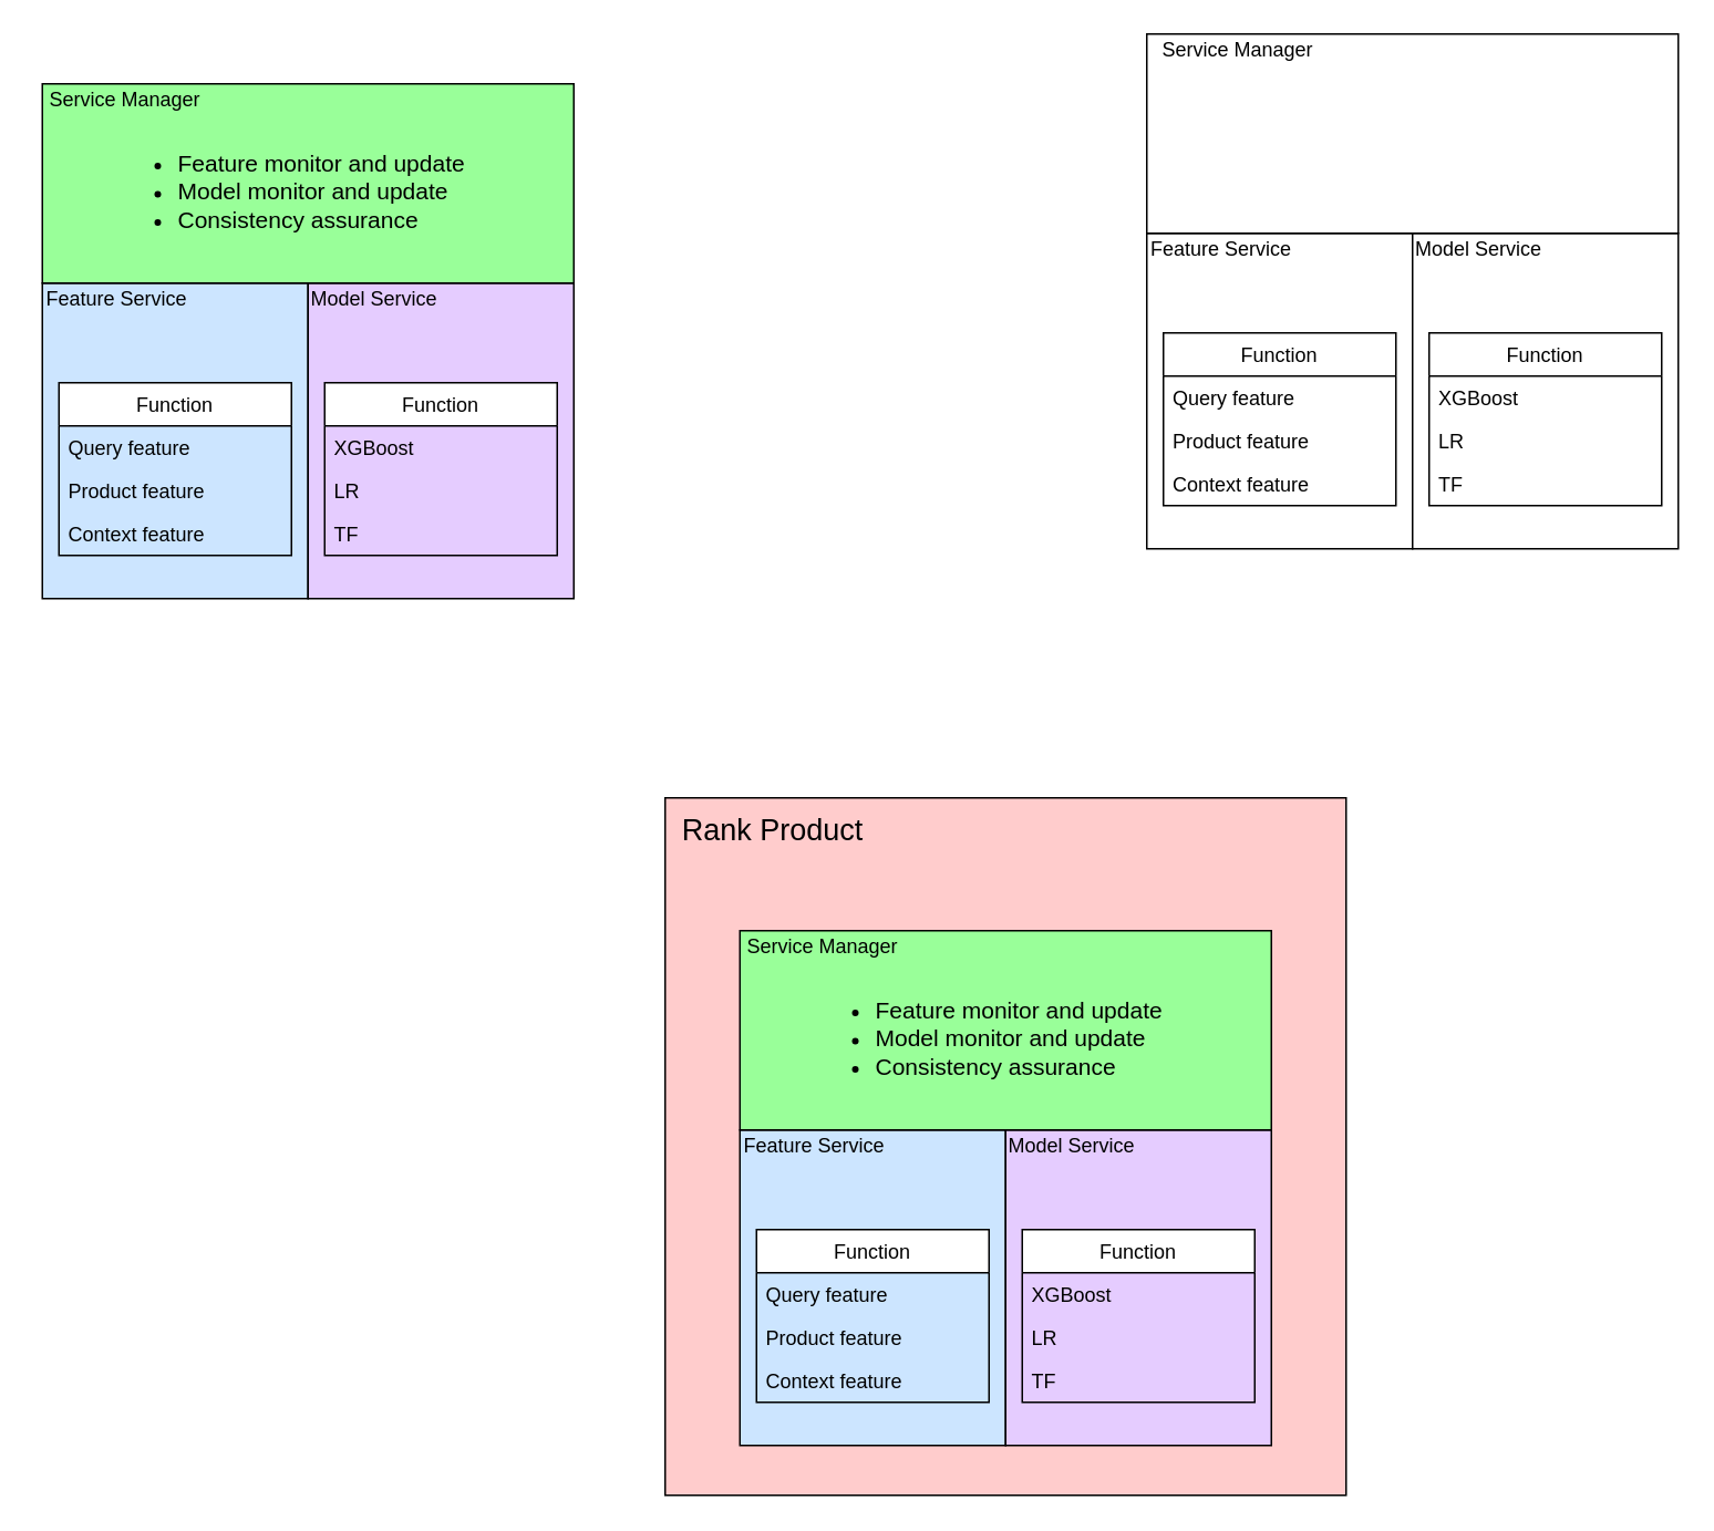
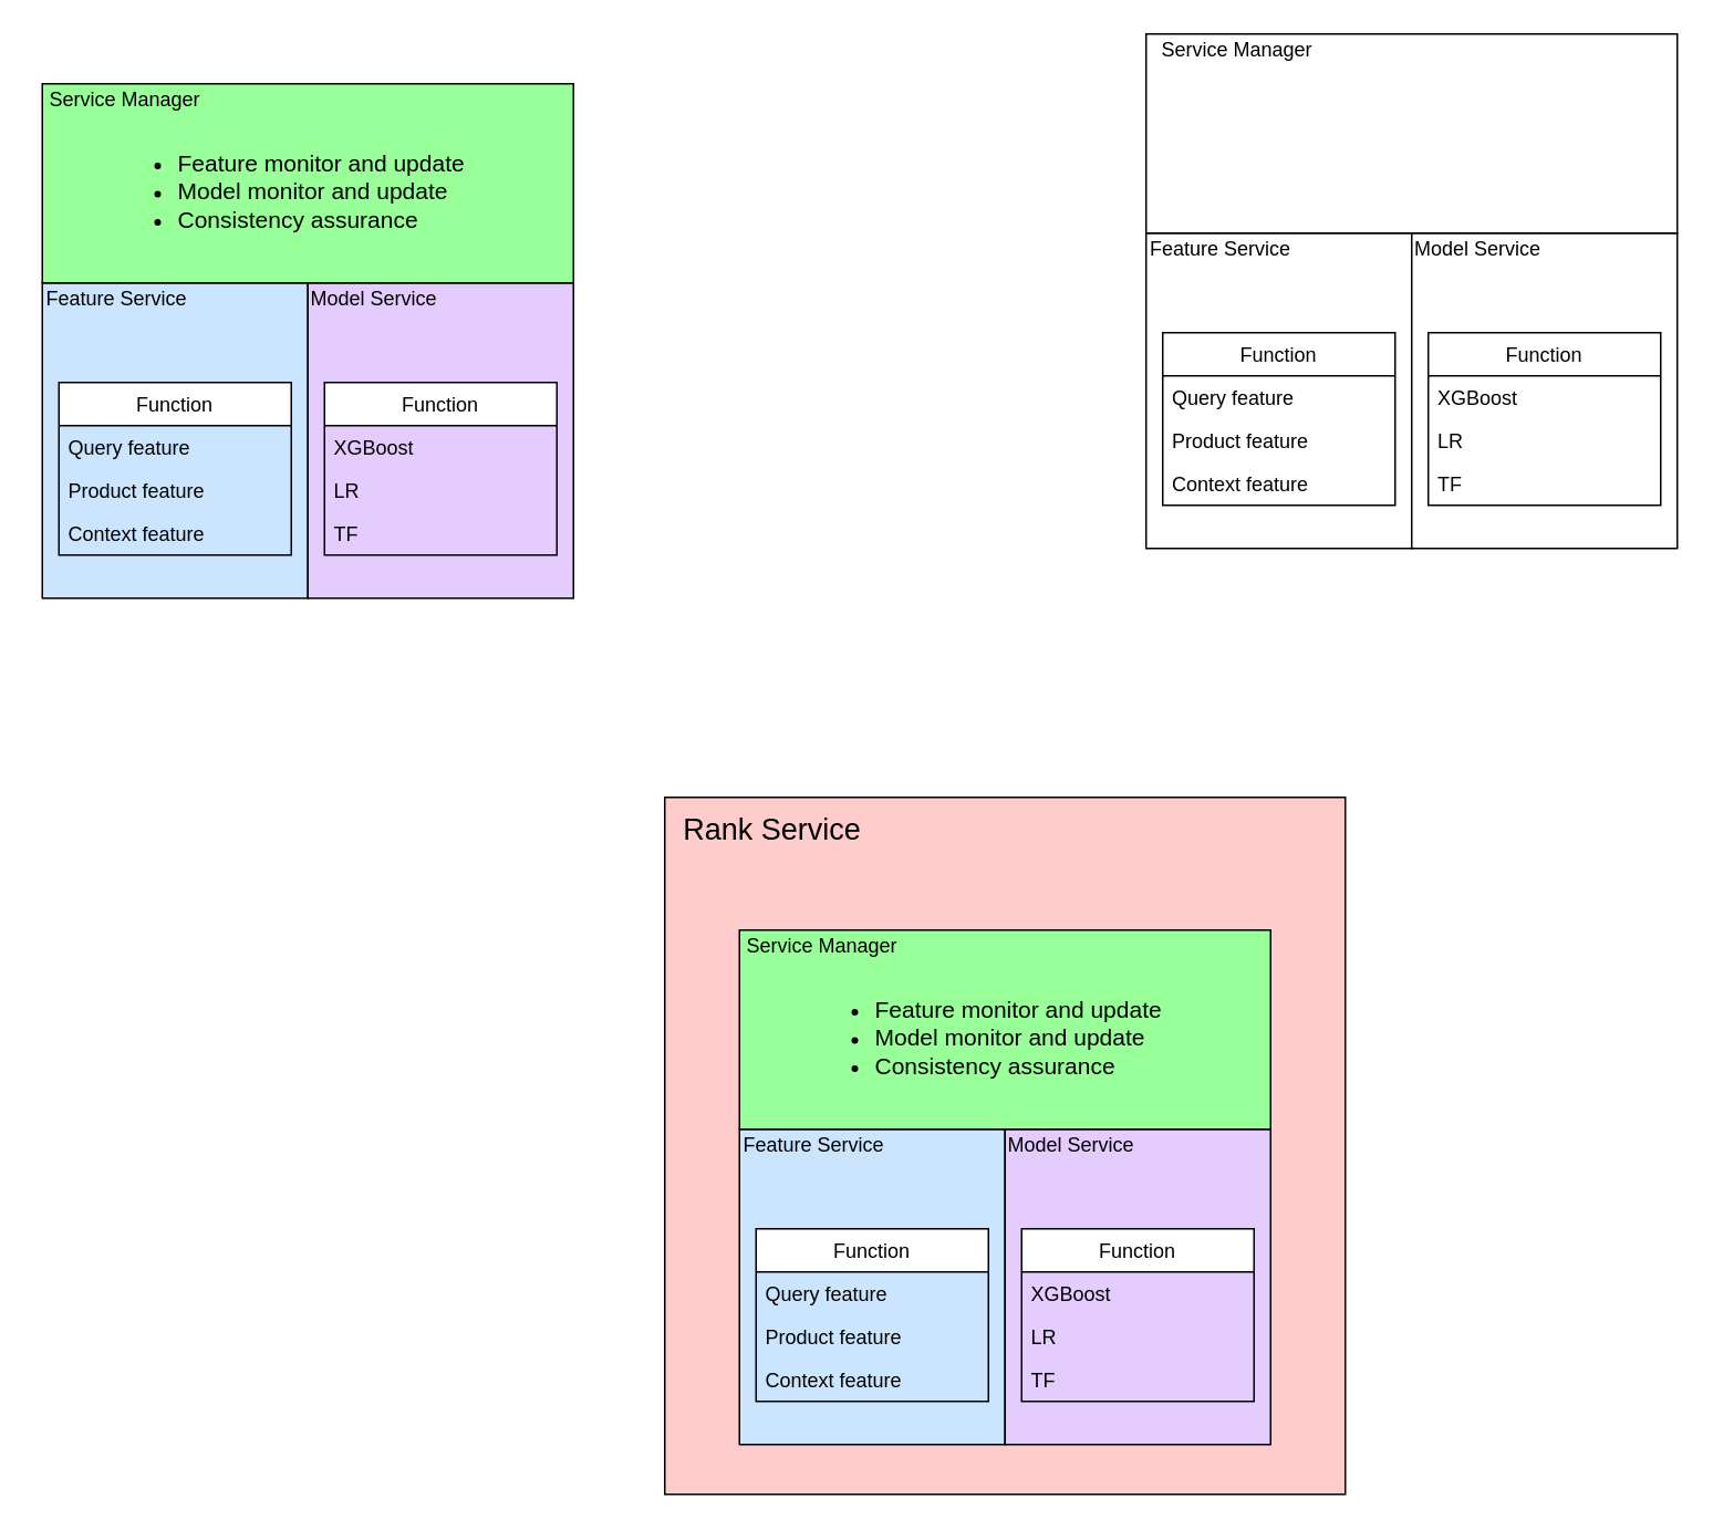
  <mxCell id="0" />
  <mxCell id="1" parent="0" />
  <mxCell id="2" value="" style="rounded=0;whiteSpace=wrap;html=1;" vertex="1" parent="1"><mxGeometry x="690" y="140" width="160" height="190" as="geometry" /></mxCell>
  <mxCell id="3" value="Feature Service" style="text;html=1;strokeColor=none;fillColor=none;align=center;verticalAlign=middle;whiteSpace=wrap;rounded=0;" vertex="1" parent="1"><mxGeometry x="690" y="140" width="90" height="20" as="geometry" /></mxCell>
  <mxCell id="4" value="Function" style="swimlane;fontStyle=0;childLayout=stackLayout;horizontal=1;startSize=26;horizontalStack=0;resizeParent=1;resizeParentMax=0;resizeLast=0;collapsible=1;marginBottom=0;" vertex="1" parent="1"><mxGeometry x="700" y="200" width="140" height="104" as="geometry" /></mxCell>
  <mxCell id="5" value="Query feature" style="text;strokeColor=none;fillColor=none;align=left;verticalAlign=top;spacingLeft=4;spacingRight=4;overflow=hidden;rotatable=0;points=[[0,0.5],[1,0.5]];portConstraint=eastwest;" vertex="1" parent="4"><mxGeometry y="26" width="140" height="26" as="geometry" /></mxCell>
  <mxCell id="6" value="Product feature" style="text;strokeColor=none;fillColor=none;align=left;verticalAlign=top;spacingLeft=4;spacingRight=4;overflow=hidden;rotatable=0;points=[[0,0.5],[1,0.5]];portConstraint=eastwest;" vertex="1" parent="4"><mxGeometry y="52" width="140" height="26" as="geometry" /></mxCell>
  <mxCell id="7" value="Context feature" style="text;strokeColor=none;fillColor=none;align=left;verticalAlign=top;spacingLeft=4;spacingRight=4;overflow=hidden;rotatable=0;points=[[0,0.5],[1,0.5]];portConstraint=eastwest;" vertex="1" parent="4"><mxGeometry y="78" width="140" height="26" as="geometry" /></mxCell>
  <mxCell id="8" value="" style="rounded=0;whiteSpace=wrap;html=1;" vertex="1" parent="1"><mxGeometry x="850" y="140" width="160" height="190" as="geometry" /></mxCell>
  <mxCell id="9" value="Model Service" style="text;html=1;strokeColor=none;fillColor=none;align=center;verticalAlign=middle;whiteSpace=wrap;rounded=0;" vertex="1" parent="1"><mxGeometry x="850" y="140" width="80" height="20" as="geometry" /></mxCell>
  <mxCell id="10" value="Function" style="swimlane;fontStyle=0;childLayout=stackLayout;horizontal=1;startSize=26;horizontalStack=0;resizeParent=1;resizeParentMax=0;resizeLast=0;collapsible=1;marginBottom=0;" vertex="1" parent="1"><mxGeometry x="860" y="200" width="140" height="104" as="geometry" /></mxCell>
  <mxCell id="11" value="XGBoost" style="text;strokeColor=none;fillColor=none;align=left;verticalAlign=top;spacingLeft=4;spacingRight=4;overflow=hidden;rotatable=0;points=[[0,0.5],[1,0.5]];portConstraint=eastwest;" vertex="1" parent="10"><mxGeometry y="26" width="140" height="26" as="geometry" /></mxCell>
  <mxCell id="12" value="LR" style="text;strokeColor=none;fillColor=none;align=left;verticalAlign=top;spacingLeft=4;spacingRight=4;overflow=hidden;rotatable=0;points=[[0,0.5],[1,0.5]];portConstraint=eastwest;" vertex="1" parent="10"><mxGeometry y="52" width="140" height="26" as="geometry" /></mxCell>
  <mxCell id="13" value="TF" style="text;strokeColor=none;fillColor=none;align=left;verticalAlign=top;spacingLeft=4;spacingRight=4;overflow=hidden;rotatable=0;points=[[0,0.5],[1,0.5]];portConstraint=eastwest;" vertex="1" parent="10"><mxGeometry y="78" width="140" height="26" as="geometry" /></mxCell>
  <mxCell id="14" value="" style="rounded=0;whiteSpace=wrap;html=1;" vertex="1" parent="1"><mxGeometry x="690" y="20" width="320" height="120" as="geometry" /></mxCell>
  <mxCell id="15" value="Service Manager" style="text;html=1;strokeColor=none;fillColor=none;align=center;verticalAlign=middle;whiteSpace=wrap;rounded=0;" vertex="1" parent="1"><mxGeometry x="690" y="20" width="110" height="20" as="geometry" /></mxCell>
  <mxCell id="16" value="" style="rounded=0;whiteSpace=wrap;html=1;fillColor=#FFCCCC;" vertex="1" parent="1"><mxGeometry x="400" y="480" width="410" height="420" as="geometry" /></mxCell>
  <mxCell id="17" value="" style="rounded=0;whiteSpace=wrap;html=1;fillColor=#CCE5FF;" vertex="1" parent="1"><mxGeometry x="445" y="680" width="160" height="190" as="geometry" /></mxCell>
  <mxCell id="18" value="Feature Service" style="text;html=1;strokeColor=none;fillColor=none;align=center;verticalAlign=middle;whiteSpace=wrap;rounded=0;" vertex="1" parent="1"><mxGeometry x="445" y="680" width="90" height="20" as="geometry" /></mxCell>
  <mxCell id="19" value="Function" style="swimlane;fontStyle=0;childLayout=stackLayout;horizontal=1;startSize=26;horizontalStack=0;resizeParent=1;resizeParentMax=0;resizeLast=0;collapsible=1;marginBottom=0;" vertex="1" parent="1"><mxGeometry x="455" y="740" width="140" height="104" as="geometry" /></mxCell>
  <mxCell id="20" value="Query feature" style="text;strokeColor=none;fillColor=none;align=left;verticalAlign=top;spacingLeft=4;spacingRight=4;overflow=hidden;rotatable=0;points=[[0,0.5],[1,0.5]];portConstraint=eastwest;" vertex="1" parent="19"><mxGeometry y="26" width="140" height="26" as="geometry" /></mxCell>
  <mxCell id="21" value="Product feature" style="text;strokeColor=none;fillColor=none;align=left;verticalAlign=top;spacingLeft=4;spacingRight=4;overflow=hidden;rotatable=0;points=[[0,0.5],[1,0.5]];portConstraint=eastwest;" vertex="1" parent="19"><mxGeometry y="52" width="140" height="26" as="geometry" /></mxCell>
  <mxCell id="22" value="Context feature" style="text;strokeColor=none;fillColor=none;align=left;verticalAlign=top;spacingLeft=4;spacingRight=4;overflow=hidden;rotatable=0;points=[[0,0.5],[1,0.5]];portConstraint=eastwest;" vertex="1" parent="19"><mxGeometry y="78" width="140" height="26" as="geometry" /></mxCell>
  <mxCell id="23" value="" style="rounded=0;whiteSpace=wrap;html=1;fillColor=#E5CCFF;" vertex="1" parent="1"><mxGeometry x="605" y="680" width="160" height="190" as="geometry" /></mxCell>
  <mxCell id="24" value="Model Service" style="text;html=1;strokeColor=none;fillColor=none;align=center;verticalAlign=middle;whiteSpace=wrap;rounded=0;" vertex="1" parent="1"><mxGeometry x="605" y="680" width="80" height="20" as="geometry" /></mxCell>
  <mxCell id="25" value="Function" style="swimlane;fontStyle=0;childLayout=stackLayout;horizontal=1;startSize=26;horizontalStack=0;resizeParent=1;resizeParentMax=0;resizeLast=0;collapsible=1;marginBottom=0;" vertex="1" parent="1"><mxGeometry x="615" y="740" width="140" height="104" as="geometry" /></mxCell>
  <mxCell id="26" value="XGBoost" style="text;strokeColor=none;fillColor=none;align=left;verticalAlign=top;spacingLeft=4;spacingRight=4;overflow=hidden;rotatable=0;points=[[0,0.5],[1,0.5]];portConstraint=eastwest;" vertex="1" parent="25"><mxGeometry y="26" width="140" height="26" as="geometry" /></mxCell>
  <mxCell id="27" value="LR" style="text;strokeColor=none;fillColor=none;align=left;verticalAlign=top;spacingLeft=4;spacingRight=4;overflow=hidden;rotatable=0;points=[[0,0.5],[1,0.5]];portConstraint=eastwest;" vertex="1" parent="25"><mxGeometry y="52" width="140" height="26" as="geometry" /></mxCell>
  <mxCell id="28" value="TF" style="text;strokeColor=none;fillColor=none;align=left;verticalAlign=top;spacingLeft=4;spacingRight=4;overflow=hidden;rotatable=0;points=[[0,0.5],[1,0.5]];portConstraint=eastwest;" vertex="1" parent="25"><mxGeometry y="78" width="140" height="26" as="geometry" /></mxCell>
  <mxCell id="29" value="" style="rounded=0;whiteSpace=wrap;html=1;fillColor=#99FF99;" vertex="1" parent="1"><mxGeometry x="445" y="560" width="320" height="120" as="geometry" /></mxCell>
  <mxCell id="30" value="Service Manager" style="text;html=1;strokeColor=none;fillColor=none;align=center;verticalAlign=middle;whiteSpace=wrap;rounded=0;" vertex="1" parent="1"><mxGeometry x="440" y="560" width="110" height="20" as="geometry" /></mxCell>
- <mxCell id="31" value="&lt;font style=&quot;font-size: 18px&quot;&gt;Rank Product&lt;/font&gt;" style="text;html=1;strokeColor=none;fillColor=none;align=center;verticalAlign=middle;whiteSpace=wrap;rounded=0;" vertex="1" parent="1"><mxGeometry x="355" y="480" width="220" height="40" as="geometry" /></mxCell>
+ <mxCell id="31" value="&lt;font style=&quot;font-size: 18px&quot;&gt;Rank Service&lt;/font&gt;" style="text;html=1;strokeColor=none;fillColor=none;align=center;verticalAlign=middle;whiteSpace=wrap;rounded=0;" vertex="1" parent="1"><mxGeometry x="355" y="480" width="220" height="40" as="geometry" /></mxCell>
  <mxCell id="32" value="&lt;ul&gt;&lt;li&gt;&lt;font style=&quot;font-size: 14px&quot;&gt;Feature monitor and update&lt;/font&gt;&lt;/li&gt;&lt;li&gt;&lt;font style=&quot;font-size: 14px&quot;&gt;Model monitor and update&lt;/font&gt;&lt;/li&gt;&lt;li&gt;&lt;font style=&quot;font-size: 14px&quot;&gt;Consistency&amp;nbsp;assurance&lt;/font&gt;&lt;/li&gt;&lt;/ul&gt;" style="text;strokeColor=none;fillColor=none;html=1;whiteSpace=wrap;verticalAlign=middle;overflow=hidden;" vertex="1" parent="1"><mxGeometry x="485" y="580" width="240" height="90" as="geometry" /></mxCell>
  <mxCell id="33" value="" style="rounded=0;whiteSpace=wrap;html=1;fillColor=#CCE5FF;" vertex="1" parent="1"><mxGeometry x="25" y="170" width="160" height="190" as="geometry" /></mxCell>
  <mxCell id="34" value="Feature Service" style="text;html=1;strokeColor=none;fillColor=none;align=center;verticalAlign=middle;whiteSpace=wrap;rounded=0;" vertex="1" parent="1"><mxGeometry x="25" y="170" width="90" height="20" as="geometry" /></mxCell>
  <mxCell id="35" value="Function" style="swimlane;fontStyle=0;childLayout=stackLayout;horizontal=1;startSize=26;horizontalStack=0;resizeParent=1;resizeParentMax=0;resizeLast=0;collapsible=1;marginBottom=0;" vertex="1" parent="1"><mxGeometry x="35" y="230" width="140" height="104" as="geometry" /></mxCell>
  <mxCell id="36" value="Query feature" style="text;strokeColor=none;fillColor=none;align=left;verticalAlign=top;spacingLeft=4;spacingRight=4;overflow=hidden;rotatable=0;points=[[0,0.5],[1,0.5]];portConstraint=eastwest;" vertex="1" parent="35"><mxGeometry y="26" width="140" height="26" as="geometry" /></mxCell>
  <mxCell id="37" value="Product feature" style="text;strokeColor=none;fillColor=none;align=left;verticalAlign=top;spacingLeft=4;spacingRight=4;overflow=hidden;rotatable=0;points=[[0,0.5],[1,0.5]];portConstraint=eastwest;" vertex="1" parent="35"><mxGeometry y="52" width="140" height="26" as="geometry" /></mxCell>
  <mxCell id="38" value="Context feature" style="text;strokeColor=none;fillColor=none;align=left;verticalAlign=top;spacingLeft=4;spacingRight=4;overflow=hidden;rotatable=0;points=[[0,0.5],[1,0.5]];portConstraint=eastwest;" vertex="1" parent="35"><mxGeometry y="78" width="140" height="26" as="geometry" /></mxCell>
  <mxCell id="39" value="" style="rounded=0;whiteSpace=wrap;html=1;fillColor=#E5CCFF;" vertex="1" parent="1"><mxGeometry x="185" y="170" width="160" height="190" as="geometry" /></mxCell>
  <mxCell id="40" value="Model Service" style="text;html=1;strokeColor=none;fillColor=none;align=center;verticalAlign=middle;whiteSpace=wrap;rounded=0;" vertex="1" parent="1"><mxGeometry x="185" y="170" width="80" height="20" as="geometry" /></mxCell>
  <mxCell id="41" value="Function" style="swimlane;fontStyle=0;childLayout=stackLayout;horizontal=1;startSize=26;horizontalStack=0;resizeParent=1;resizeParentMax=0;resizeLast=0;collapsible=1;marginBottom=0;" vertex="1" parent="1"><mxGeometry x="195" y="230" width="140" height="104" as="geometry" /></mxCell>
  <mxCell id="42" value="XGBoost" style="text;strokeColor=none;fillColor=none;align=left;verticalAlign=top;spacingLeft=4;spacingRight=4;overflow=hidden;rotatable=0;points=[[0,0.5],[1,0.5]];portConstraint=eastwest;" vertex="1" parent="41"><mxGeometry y="26" width="140" height="26" as="geometry" /></mxCell>
  <mxCell id="43" value="LR" style="text;strokeColor=none;fillColor=none;align=left;verticalAlign=top;spacingLeft=4;spacingRight=4;overflow=hidden;rotatable=0;points=[[0,0.5],[1,0.5]];portConstraint=eastwest;" vertex="1" parent="41"><mxGeometry y="52" width="140" height="26" as="geometry" /></mxCell>
  <mxCell id="44" value="TF" style="text;strokeColor=none;fillColor=none;align=left;verticalAlign=top;spacingLeft=4;spacingRight=4;overflow=hidden;rotatable=0;points=[[0,0.5],[1,0.5]];portConstraint=eastwest;" vertex="1" parent="41"><mxGeometry y="78" width="140" height="26" as="geometry" /></mxCell>
  <mxCell id="45" value="" style="rounded=0;whiteSpace=wrap;html=1;fillColor=#99FF99;" vertex="1" parent="1"><mxGeometry x="25" y="50" width="320" height="120" as="geometry" /></mxCell>
  <mxCell id="46" value="Service Manager" style="text;html=1;strokeColor=none;fillColor=none;align=center;verticalAlign=middle;whiteSpace=wrap;rounded=0;" vertex="1" parent="1"><mxGeometry x="20" y="50" width="110" height="20" as="geometry" /></mxCell>
  <mxCell id="47" value="&lt;ul&gt;&lt;li&gt;&lt;font style=&quot;font-size: 14px&quot;&gt;Feature monitor and update&lt;/font&gt;&lt;/li&gt;&lt;li&gt;&lt;font style=&quot;font-size: 14px&quot;&gt;Model monitor and update&lt;/font&gt;&lt;/li&gt;&lt;li&gt;&lt;font style=&quot;font-size: 14px&quot;&gt;Consistency&amp;nbsp;assurance&lt;/font&gt;&lt;/li&gt;&lt;/ul&gt;" style="text;strokeColor=none;fillColor=none;html=1;whiteSpace=wrap;verticalAlign=middle;overflow=hidden;" vertex="1" parent="1"><mxGeometry x="65" y="70" width="240" height="90" as="geometry" /></mxCell>
